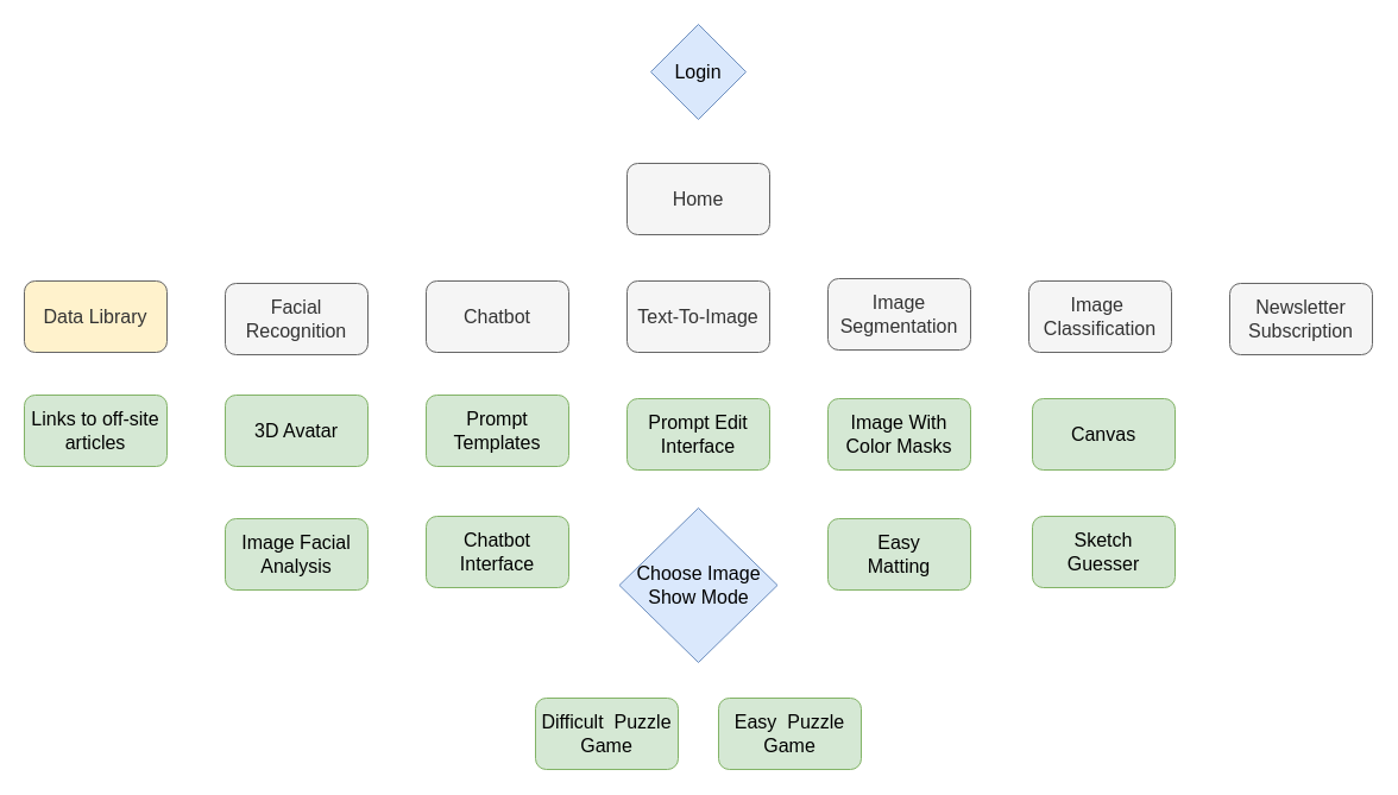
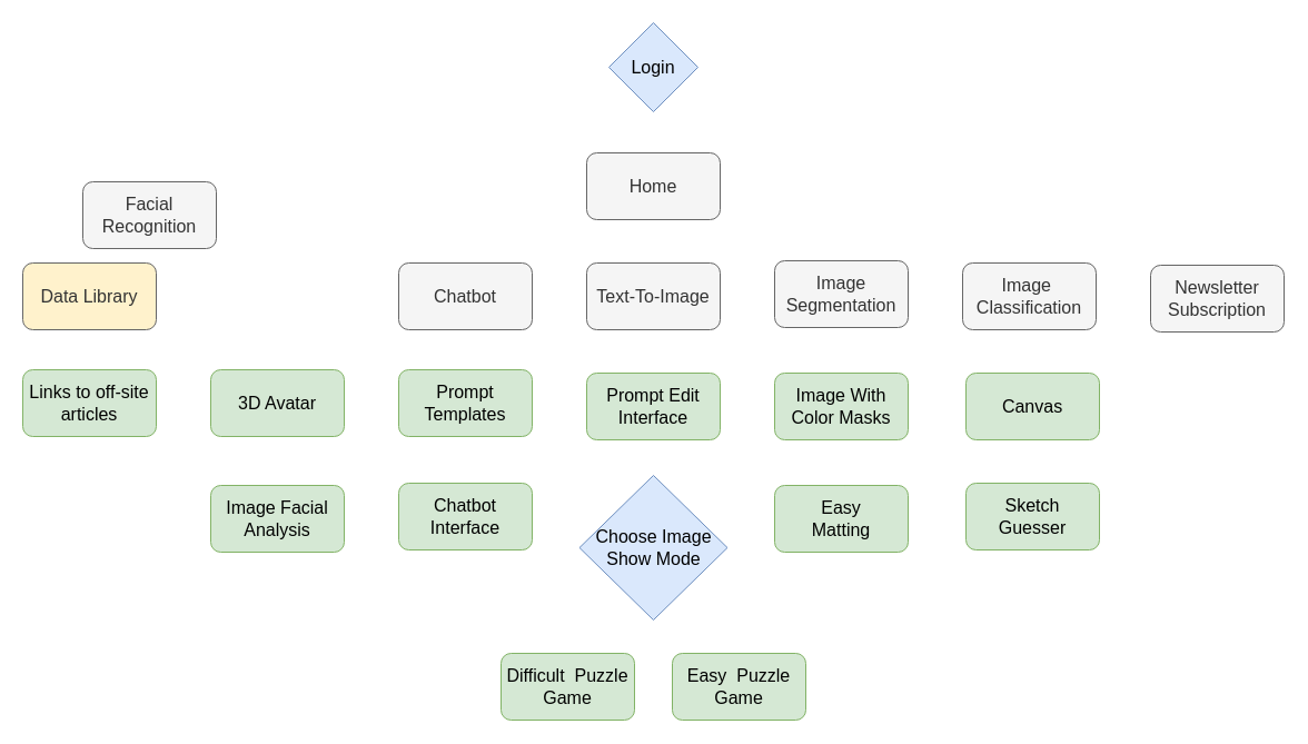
  <mxCell id="0" />
  <mxCell id="1" parent="0" />
  <mxCell id="2" value="Login" style="rhombus;whiteSpace=wrap;html=1;fontSize=16;fillColor=#dae8fc;strokeColor=#6c8ebf;rounded=0;" parent="1" vertex="1"><mxGeometry x="547" y="20" width="80" height="80" as="geometry" /></mxCell>
  <mxCell id="3" value="Home" style="rounded=1;whiteSpace=wrap;html=1;fontSize=16;fillColor=#f5f5f5;fontColor=#333333;strokeColor=#666666;" parent="1" vertex="1"><mxGeometry x="527" y="137" width="120" height="60" as="geometry" /></mxCell>
- <mxCell id="4" value="Facial Recognition" style="rounded=1;whiteSpace=wrap;html=1;fontSize=16;fillColor=#f5f5f5;fontColor=#333333;strokeColor=#666666;" parent="1" vertex="1"><mxGeometry x="189" y="238" width="120" height="60" as="geometry" /></mxCell>
+ <mxCell id="4" value="Facial Recognition" style="rounded=1;whiteSpace=wrap;html=1;fontSize=16;fillColor=#f5f5f5;fontColor=#333333;strokeColor=#666666;" parent="1" vertex="1"><mxGeometry x="74" y="163" width="120" height="60" as="geometry" /></mxCell>
  <mxCell id="5" value="Chatbot" style="rounded=1;whiteSpace=wrap;html=1;fontSize=16;fillColor=#f5f5f5;fontColor=#333333;strokeColor=#666666;" parent="1" vertex="1"><mxGeometry x="358" y="236" width="120" height="60" as="geometry" /></mxCell>
  <mxCell id="6" value="Text-To-Image" style="rounded=1;whiteSpace=wrap;html=1;fontSize=16;fillColor=#f5f5f5;fontColor=#333333;strokeColor=#666666;" parent="1" vertex="1"><mxGeometry x="527" y="236" width="120" height="60" as="geometry" /></mxCell>
  <mxCell id="7" value="Image Segmentation" style="rounded=1;whiteSpace=wrap;html=1;fontSize=16;fillColor=#f5f5f5;fontColor=#333333;strokeColor=#666666;" parent="1" vertex="1"><mxGeometry x="696" y="234" width="120" height="60" as="geometry" /></mxCell>
  <mxCell id="8" value="Image&amp;nbsp;&lt;br&gt;Classification" style="rounded=1;whiteSpace=wrap;html=1;fontSize=16;fillColor=#f5f5f5;fontColor=#333333;strokeColor=#666666;" parent="1" vertex="1"><mxGeometry x="865" y="236" width="120" height="60" as="geometry" /></mxCell>
  <mxCell id="9" value="3D Avatar" style="rounded=1;whiteSpace=wrap;html=1;fontSize=16;fillColor=#d5e8d4;strokeColor=#82b366;" parent="1" vertex="1"><mxGeometry x="189" y="332" width="120" height="60" as="geometry" /></mxCell>
  <mxCell id="10" value="Image Facial Analysis" style="rounded=1;whiteSpace=wrap;html=1;fontSize=16;fillColor=#d5e8d4;strokeColor=#82b366;" parent="1" vertex="1"><mxGeometry x="189" y="436" width="120" height="60" as="geometry" /></mxCell>
  <mxCell id="11" value="&lt;p style=&quot;line-height: 120%;&quot;&gt;&lt;font style=&quot;font-size: 16px;&quot;&gt;Prompt Templates&lt;/font&gt;&lt;br&gt;&lt;/p&gt;" style="rounded=1;whiteSpace=wrap;html=1;fontSize=16;fillColor=#d5e8d4;strokeColor=#82b366;" parent="1" vertex="1"><mxGeometry x="358" y="332" width="120" height="60" as="geometry" /></mxCell>
  <mxCell id="12" value="Difficult&amp;nbsp; Puzzle Game" style="rounded=1;whiteSpace=wrap;html=1;fontSize=16;fillColor=#d5e8d4;strokeColor=#82b366;" parent="1" vertex="1"><mxGeometry x="450" y="587" width="120" height="60" as="geometry" /></mxCell>
  <mxCell id="13" value="&lt;font style=&quot;font-size: 16px;&quot;&gt;Image With Color Masks&lt;/font&gt;" style="rounded=1;whiteSpace=wrap;html=1;fontSize=16;fillColor=#d5e8d4;strokeColor=#82b366;" parent="1" vertex="1"><mxGeometry x="696" y="335" width="120" height="60" as="geometry" /></mxCell>
  <mxCell id="14" value="Easy &lt;br&gt;Matting" style="rounded=1;whiteSpace=wrap;html=1;fontSize=16;fillColor=#d5e8d4;strokeColor=#82b366;" parent="1" vertex="1"><mxGeometry x="696" y="436" width="120" height="60" as="geometry" /></mxCell>
  <mxCell id="15" value="&lt;p style=&quot;line-height: 120%;&quot;&gt;&lt;font style=&quot;font-size: 16px;&quot;&gt;Chatbot Interface&lt;/font&gt;&lt;br&gt;&lt;/p&gt;" style="rounded=1;whiteSpace=wrap;html=1;fontSize=16;fillColor=#d5e8d4;strokeColor=#82b366;" parent="1" vertex="1"><mxGeometry x="358" y="434" width="120" height="60" as="geometry" /></mxCell>
  <mxCell id="16" value="Canvas" style="rounded=1;whiteSpace=wrap;html=1;fontSize=16;fillColor=#d5e8d4;strokeColor=#82b366;" parent="1" vertex="1"><mxGeometry x="868" y="335" width="120" height="60" as="geometry" /></mxCell>
  <mxCell id="17" value="Newsletter Subscription" style="rounded=1;whiteSpace=wrap;html=1;fontSize=16;fillColor=#f5f5f5;fontColor=#333333;strokeColor=#666666;" parent="1" vertex="1"><mxGeometry x="1034" y="238" width="120" height="60" as="geometry" /></mxCell>
  <mxCell id="18" value="Sketch &lt;br&gt;Guesser" style="rounded=1;whiteSpace=wrap;html=1;fontSize=16;fillColor=#d5e8d4;strokeColor=#82b366;" parent="1" vertex="1"><mxGeometry x="868" y="434" width="120" height="60" as="geometry" /></mxCell>
  <mxCell id="19" value="&lt;font style=&quot;font-size: 16px;&quot;&gt;Prompt Edit Interface&lt;/font&gt;" style="rounded=1;whiteSpace=wrap;html=1;fontSize=16;fillColor=#d5e8d4;strokeColor=#82b366;" parent="1" vertex="1"><mxGeometry x="527" y="335" width="120" height="60" as="geometry" /></mxCell>
  <mxCell id="20" value="Choose Image Show Mode" style="rhombus;whiteSpace=wrap;html=1;fontSize=16;fillColor=#dae8fc;strokeColor=#6c8ebf;rounded=0;" parent="1" vertex="1"><mxGeometry x="520.5" y="427" width="133" height="130" as="geometry" /></mxCell>
  <mxCell id="21" value="Easy&amp;nbsp; Puzzle Game" style="rounded=1;whiteSpace=wrap;html=1;fontSize=16;fillColor=#d5e8d4;strokeColor=#82b366;" parent="1" vertex="1"><mxGeometry x="604" y="587" width="120" height="60" as="geometry" /></mxCell>
  <mxCell id="22" value="Data Library" style="rounded=1;whiteSpace=wrap;html=1;fontSize=16;fillColor=#fff2cc;fontColor=#333333;strokeColor=#666666;" parent="1" vertex="1"><mxGeometry x="20" y="236" width="120" height="60" as="geometry" /></mxCell>
  <mxCell id="23" value="Links to off-site articles" style="rounded=1;whiteSpace=wrap;html=1;fontSize=16;fillColor=#d5e8d4;strokeColor=#82b366;" parent="1" vertex="1"><mxGeometry x="20" y="332" width="120" height="60" as="geometry" /></mxCell>
